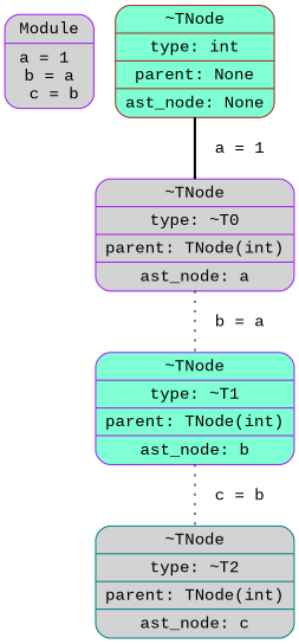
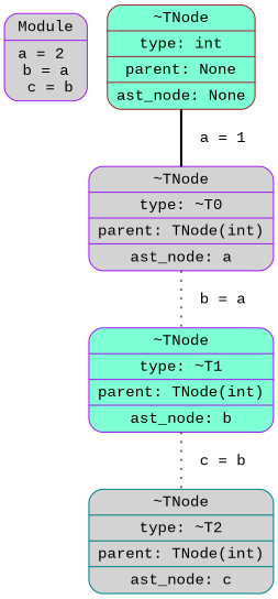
  digraph {
    node [fillcolor=lightgrey fontname="Courier New" shape=Mrecord style=filled color=purple]
    edge [dir=none fontname="Courier New" style=dotted]
-   n1 [label="{Module|a = 1 \n b = a \n c = b}"]
+   n1 [label="{Module|a = 2 \n b = a \n c = b}"]
    n2 [fillcolor=aquamarine label="{~TNode\n            |type: int\n            |parent: None\n            |ast_node: None\n            }" color=brown]
    n3 [label="{~TNode\n            |type: ~T0\n            |parent: TNode(int)\n            |ast_node: a\n            }"]
    n4 [fillcolor=aquamarine label="{~TNode\n            |type: ~T1\n            |parent: TNode(int)\n            |ast_node: b\n            }"]
    n5 [label="{~TNode\n            |type: ~T2\n            |parent: TNode(int)\n            |ast_node: c\n            }" color=teal]
    subgraph sub_1 {
      rank=min
      n1
    }
    subgraph sub_2 {
      n2
      n3
      n4
      n5
    }
    n2 -> n3 [label="  a = 1" style=bold]
    n3 -> n4 [label="  b = a"]
    n4 -> n5 [label="  c = b"]
  }
